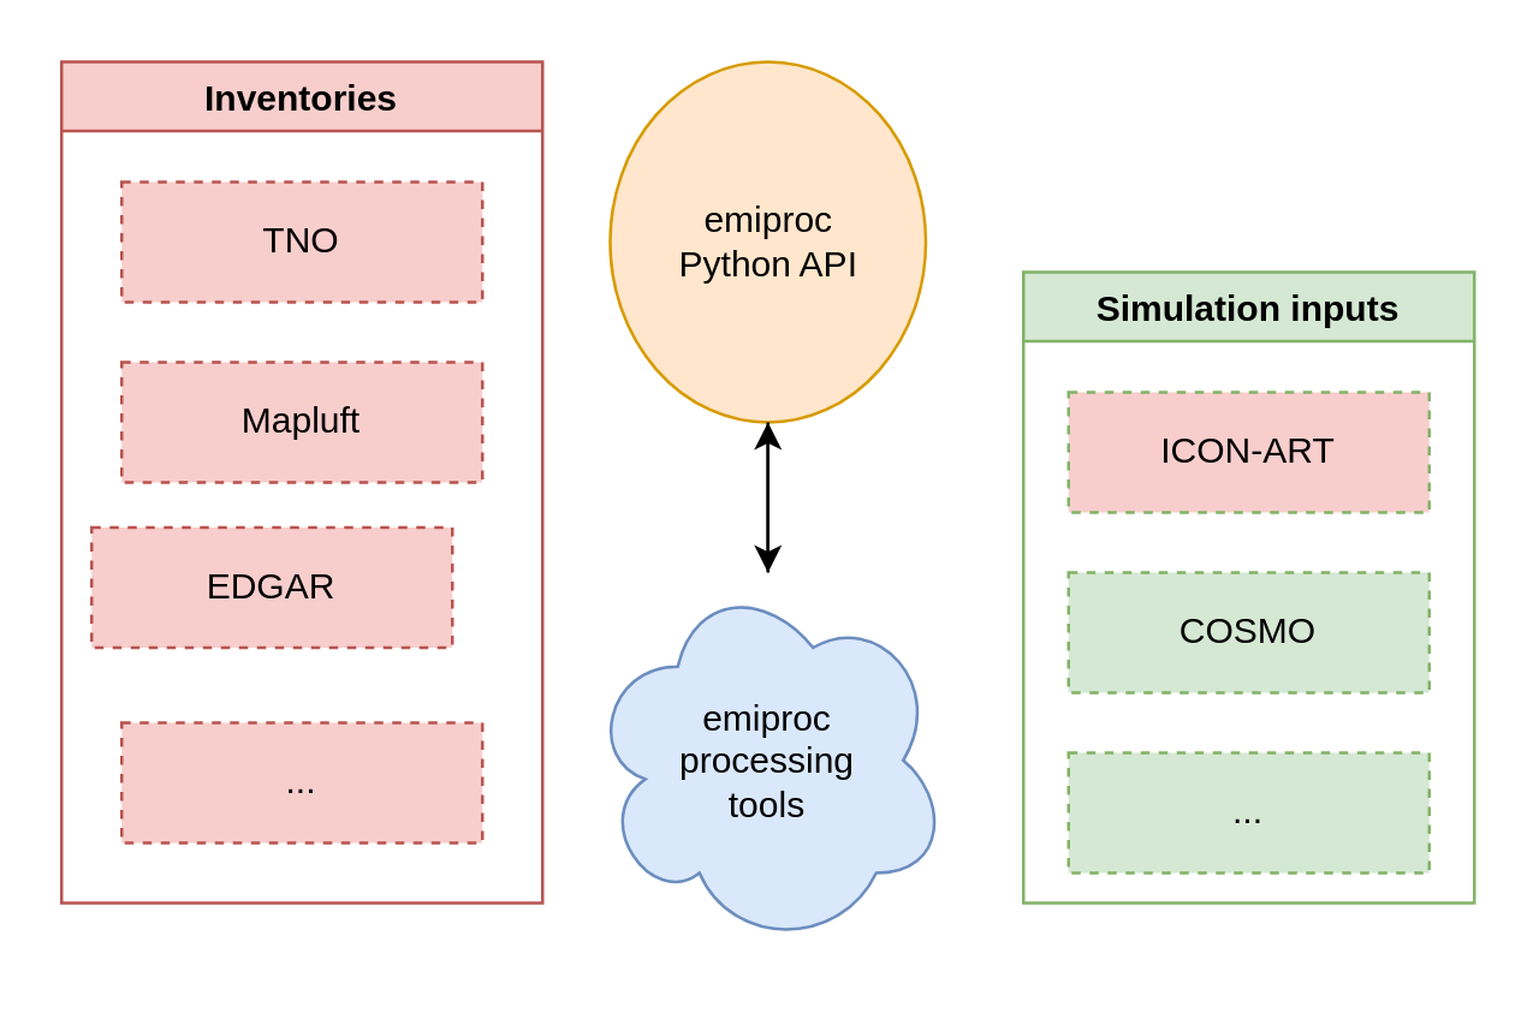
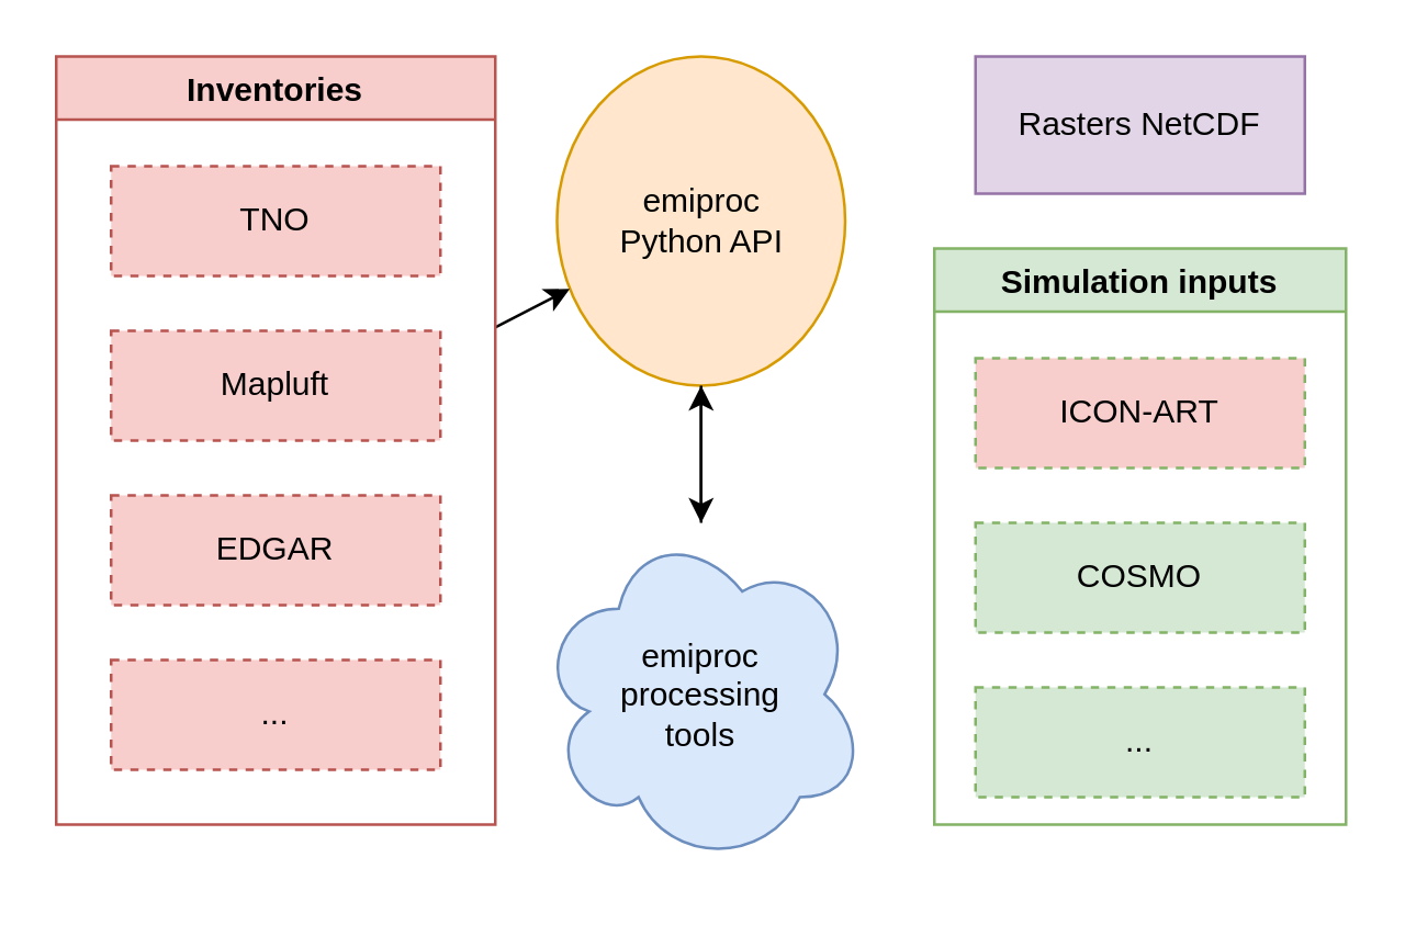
  <mxCell id="0" />
  <mxCell id="1" parent="0" />
  <mxCell id="2" value="emiproc&lt;br&gt;Python API" style="ellipse;whiteSpace=wrap;html=1;fillColor=#ffe6cc;strokeColor=#d79b00;" parent="1" vertex="1"><mxGeometry x="202.5" y="20" width="105" height="120" as="geometry" /></mxCell>
+ <mxCell id="3" value="" style="endArrow=classic;html=1;rounded=0;" parent="1" source="6" target="2" edge="1"><mxGeometry width="50" height="50" relative="1" as="geometry"><mxPoint x="300" y="270" as="sourcePoint" /><mxPoint x="350" y="220" as="targetPoint" /></mxGeometry></mxCell>
  <mxCell id="4" value="emiproc&lt;br&gt;processing&lt;br&gt;tools" style="ellipse;shape=cloud;whiteSpace=wrap;html=1;fillColor=#dae8fc;strokeColor=#6c8ebf;" parent="1" vertex="1"><mxGeometry x="195" y="190" width="120" height="125" as="geometry" /></mxCell>
  <mxCell id="5" value="" style="endArrow=classic;html=1;rounded=0;" parent="1" source="2" target="4" edge="1"><mxGeometry width="50" height="50" relative="1" as="geometry"><mxPoint x="330" y="160" as="sourcePoint" /><mxPoint x="380" y="110" as="targetPoint" /></mxGeometry></mxCell>
  <mxCell id="6" value="Inventories" style="swimlane;fillColor=#f8cecc;strokeColor=#b85450;" parent="1" vertex="1"><mxGeometry x="20" y="20" width="160" height="280" as="geometry" /></mxCell>
  <mxCell id="7" value="Mapluft" style="rounded=0;whiteSpace=wrap;html=1;dashed=1;fillColor=#f8cecc;strokeColor=#b85450;" parent="6" vertex="1"><mxGeometry x="20" y="100" width="120" height="40" as="geometry" /></mxCell>
- <mxCell id="8" value="EDGAR" style="rounded=0;whiteSpace=wrap;html=1;dashed=1;fillColor=#f8cecc;strokeColor=#b85450;" parent="6" vertex="1"><mxGeometry x="10" y="155" width="120" height="40" as="geometry" /></mxCell>
+ <mxCell id="8" value="EDGAR" style="rounded=0;whiteSpace=wrap;html=1;dashed=1;fillColor=#f8cecc;strokeColor=#b85450;" parent="6" vertex="1"><mxGeometry x="20" y="160" width="120" height="40" as="geometry" /></mxCell>
  <mxCell id="9" value="..." style="rounded=0;whiteSpace=wrap;html=1;dashed=1;fillColor=#f8cecc;strokeColor=#b85450;" parent="6" vertex="1"><mxGeometry x="20" y="220" width="120" height="40" as="geometry" /></mxCell>
  <mxCell id="10" value="TNO" style="rounded=0;whiteSpace=wrap;html=1;dashed=1;fillColor=#f8cecc;strokeColor=#b85450;" parent="6" vertex="1"><mxGeometry x="20" y="40" width="120" height="40" as="geometry" /></mxCell>
  <mxCell id="11" value="Simulation inputs" style="swimlane;fillColor=#d5e8d4;strokeColor=#82b366;" parent="1" vertex="1"><mxGeometry x="340" y="90" width="150" height="210" as="geometry" /></mxCell>
  <mxCell id="12" value="ICON-ART" style="rounded=0;whiteSpace=wrap;html=1;dashed=1;fillColor=#f8cecc;strokeColor=#82b366;" parent="11" vertex="1"><mxGeometry x="15" y="40" width="120" height="40" as="geometry" /></mxCell>
  <mxCell id="13" value="COSMO" style="rounded=0;whiteSpace=wrap;html=1;dashed=1;fillColor=#d5e8d4;strokeColor=#82b366;" parent="11" vertex="1"><mxGeometry x="15" y="100" width="120" height="40" as="geometry" /></mxCell>
  <mxCell id="14" value="..." style="rounded=0;whiteSpace=wrap;html=1;dashed=1;fillColor=#d5e8d4;strokeColor=#82b366;" parent="11" vertex="1"><mxGeometry x="15" y="160" width="120" height="40" as="geometry" /></mxCell>
  <mxCell id="15" value="" style="endArrow=classic;html=1;rounded=0;" parent="1" source="4" target="2" edge="1"><mxGeometry width="50" height="50" relative="1" as="geometry"><mxPoint x="263.106" y="149.961" as="sourcePoint" /><mxPoint x="261.989" y="185.034" as="targetPoint" /></mxGeometry></mxCell>
+ <mxCell id="16" value="Rasters NetCDF" style="rounded=0;whiteSpace=wrap;html=1;fillColor=#e1d5e7;strokeColor=#9673a6;" parent="1" vertex="1"><mxGeometry x="355" y="20" width="120" height="50" as="geometry" /></mxCell>
